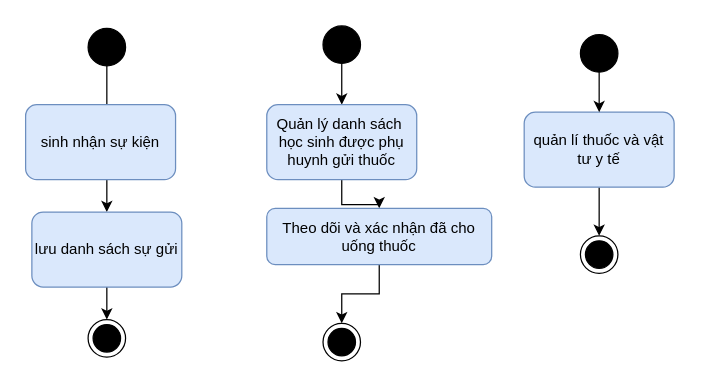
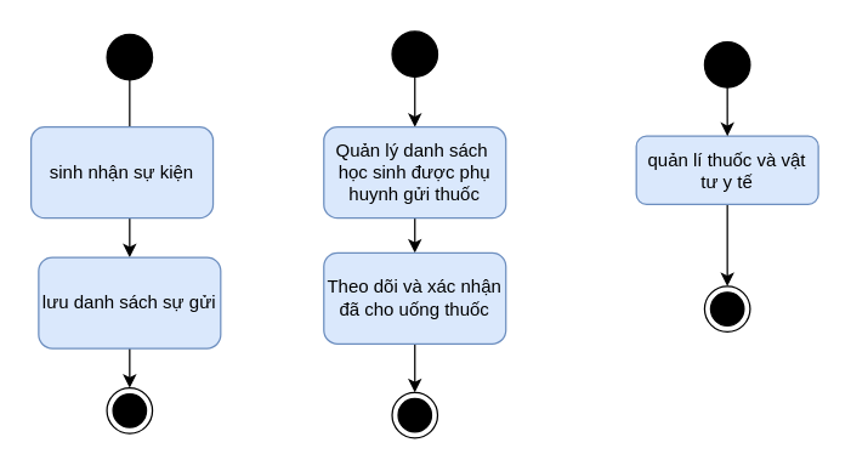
  <mxCell id="0" />
  <mxCell id="1" parent="0" />
  <mxCell id="2" value="" style="edgeStyle=orthogonalEdgeStyle;rounded=0;orthogonalLoop=1;jettySize=auto;html=1;" edge="1" parent="1" source="3" target="6"><mxGeometry relative="1" as="geometry" /></mxCell>
  <mxCell id="3" value="" style="ellipse;fillColor=strokeColor;html=1;" vertex="1" parent="1"><mxGeometry x="70" y="22" width="30" height="30" as="geometry" /></mxCell>
  <mxCell id="4" value="sinh nhận sự kiện" style="rounded=1;whiteSpace=wrap;html=1;fillColor=#dae8fc;strokeColor=#6c8ebf;" vertex="1" parent="1"><mxGeometry x="20" y="83" width="120" height="60" as="geometry" /></mxCell>
  <mxCell id="5" value="" style="edgeStyle=orthogonalEdgeStyle;rounded=0;orthogonalLoop=1;jettySize=auto;html=1;" edge="1" parent="1" source="6" target="16"><mxGeometry relative="1" as="geometry" /></mxCell>
  <mxCell id="6" value="lưu danh sách sự gửi" style="rounded=1;whiteSpace=wrap;html=1;fillColor=#dae8fc;strokeColor=#6c8ebf;" vertex="1" parent="1"><mxGeometry x="25" y="169" width="120" height="60" as="geometry" /></mxCell>
  <mxCell id="7" value="" style="edgeStyle=orthogonalEdgeStyle;rounded=0;orthogonalLoop=1;jettySize=auto;html=1;" edge="1" parent="1" source="8" target="19"><mxGeometry relative="1" as="geometry" /></mxCell>
- <mxCell id="8" value="quản lí thuốc và vật tư y tế" style="rounded=1;whiteSpace=wrap;html=1;fillColor=#dae8fc;strokeColor=#6c8ebf;" vertex="1" parent="1"><mxGeometry x="419" y="89" width="120" height="60" as="geometry" /></mxCell>
+ <mxCell id="8" value="quản lí thuốc và vật tư y tế" style="rounded=1;whiteSpace=wrap;html=1;fillColor=#dae8fc;strokeColor=#6c8ebf;" vertex="1" parent="1"><mxGeometry x="419" y="89" width="120" height="45" as="geometry" /></mxCell>
  <mxCell id="9" value="" style="edgeStyle=orthogonalEdgeStyle;rounded=0;orthogonalLoop=1;jettySize=auto;html=1;" edge="1" parent="1" source="10" target="12"><mxGeometry relative="1" as="geometry" /></mxCell>
  <mxCell id="10" value="" style="ellipse;fillColor=strokeColor;html=1;" vertex="1" parent="1"><mxGeometry x="258" y="20" width="30" height="30" as="geometry" /></mxCell>
  <mxCell id="11" value="" style="edgeStyle=orthogonalEdgeStyle;rounded=0;orthogonalLoop=1;jettySize=auto;html=1;" edge="1" parent="1" source="12" target="14"><mxGeometry relative="1" as="geometry" /></mxCell>
  <mxCell id="12" value="Quản lý danh sách&amp;nbsp; học sinh được phụ huynh gửi thuốc" style="rounded=1;whiteSpace=wrap;html=1;fillColor=#dae8fc;strokeColor=#6c8ebf;" vertex="1" parent="1"><mxGeometry x="213" y="83" width="120" height="60" as="geometry" /></mxCell>
  <mxCell id="13" value="" style="edgeStyle=orthogonalEdgeStyle;rounded=0;orthogonalLoop=1;jettySize=auto;html=1;" edge="1" parent="1" source="14" target="15"><mxGeometry relative="1" as="geometry" /></mxCell>
- <mxCell id="14" value="Theo dõi và xác nhận đã cho uống thuốc" style="rounded=1;whiteSpace=wrap;html=1;fillColor=#dae8fc;strokeColor=#6c8ebf;" vertex="1" parent="1"><mxGeometry x="213" y="166" width="180" height="45" as="geometry" /></mxCell>
+ <mxCell id="14" value="Theo dõi và xác nhận đã cho uống thuốc" style="rounded=1;whiteSpace=wrap;html=1;fillColor=#dae8fc;strokeColor=#6c8ebf;" vertex="1" parent="1"><mxGeometry x="213" y="166" width="120" height="60" as="geometry" /></mxCell>
  <mxCell id="15" value="" style="ellipse;html=1;shape=endState;fillColor=strokeColor;" vertex="1" parent="1"><mxGeometry x="258" y="258" width="30" height="30" as="geometry" /></mxCell>
  <mxCell id="16" value="" style="ellipse;html=1;shape=endState;fillColor=strokeColor;" vertex="1" parent="1"><mxGeometry x="70" y="255" width="30" height="30" as="geometry" /></mxCell>
  <mxCell id="17" value="" style="edgeStyle=orthogonalEdgeStyle;rounded=0;orthogonalLoop=1;jettySize=auto;html=1;" edge="1" parent="1" source="18" target="8"><mxGeometry relative="1" as="geometry" /></mxCell>
  <mxCell id="18" value="" style="ellipse;fillColor=strokeColor;html=1;" vertex="1" parent="1"><mxGeometry x="464" y="27" width="30" height="30" as="geometry" /></mxCell>
  <mxCell id="19" value="" style="ellipse;html=1;shape=endState;fillColor=strokeColor;" vertex="1" parent="1"><mxGeometry x="464" y="188" width="30" height="30" as="geometry" /></mxCell>
